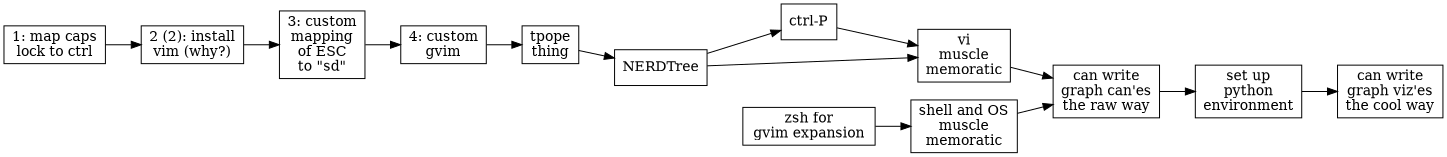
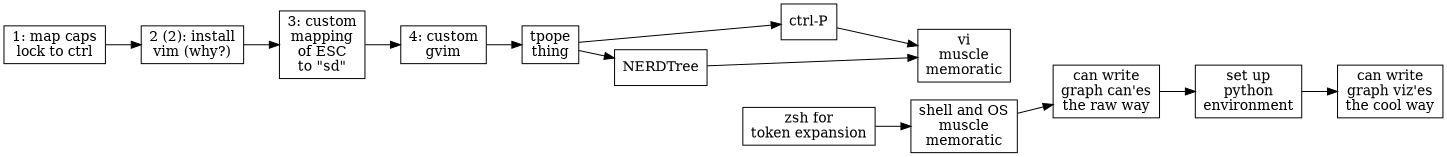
  digraph {
    rankdir=LR
    node [shape=rect]
    n1 [label="1: map caps\nlock to ctrl"]
    n2 [label="2 (2): install\nvim (why?)"]
    n3 [label="3: custom\nmapping\nof ESC\nto \"sd\""]
    n4 [label="4: custom\ngvim"]
    n5 [label="tpope\nthing"]
    n6 [label=NERDTree]
    n7 [label="ctrl-P"]
    n8 [label="vi\nmuscle\nmemoratic"]
    n9 [label="can write\ngraph can'es\nthe raw way"]
    n10 [label="set up\npython\nenvironment"]
    n11 [label="can write\ngraph viz'es\nthe cool way"]
-   n12 [label="zsh for\ngvim expansion"]
+   n12 [label="zsh for\ntoken expansion"]
    n13 [label="shell and OS\nmuscle\nmemoratic"]
    n1 -> n2
    n2 -> n3
    n3 -> n4
    n4 -> n5
    n5 -> n6
-   n6 -> n7
+   n5 -> n7
    n6 -> n8
    n7 -> n8
-   n8 -> n9
    n9 -> n10
    n10 -> n11
    n12 -> n13
    n13 -> n9
  }
